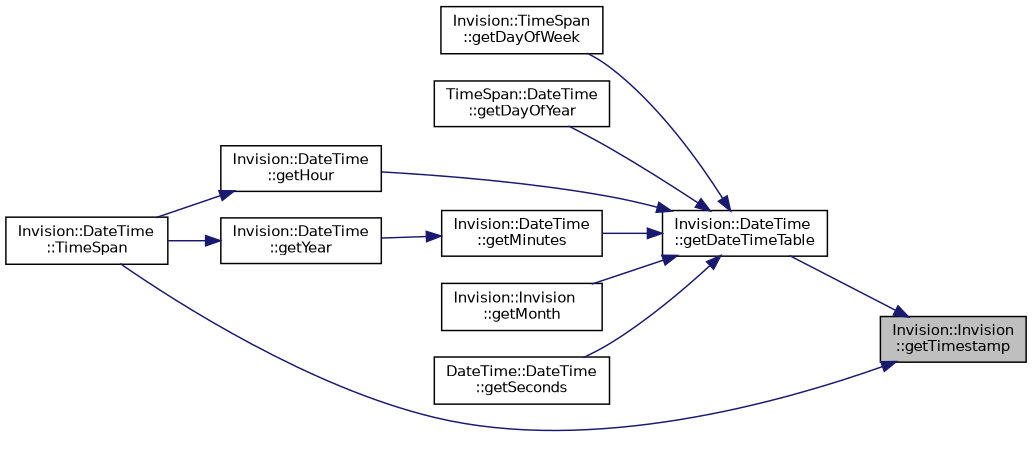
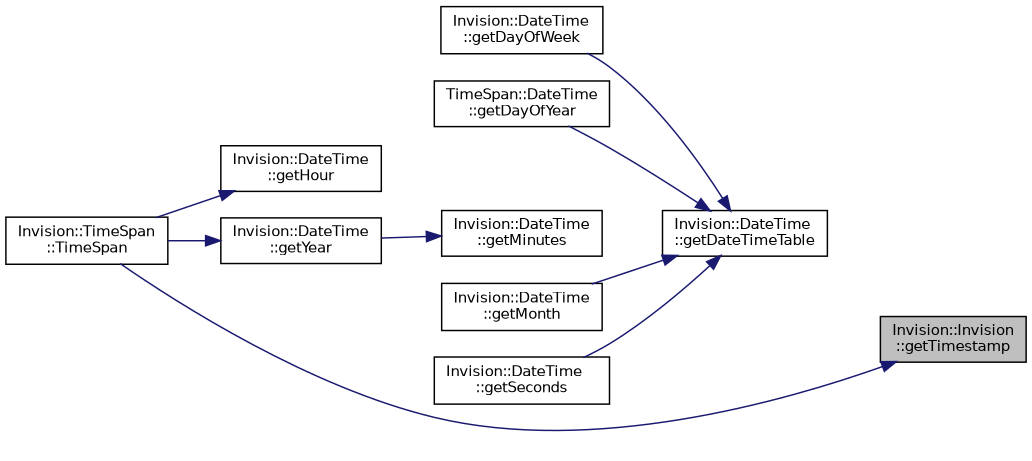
  digraph {
    rankdir=RL
    node [color=black fillcolor=white fontname=Helvetica fontsize=10 shape=record style=filled]
    edge [color=midnightblue dir=back fontname=Helvetica fontsize=10 labelfontname=Helvetica labelfontsize=10 style=solid]
    n1 [fillcolor=grey75 fontcolor=black height=0.2 label="Invision::Invision\l::getTimestamp" width=0.4]
    n2 [height=0.2 label="Invision::DateTime\l::getDateTimeTable" width=0.4]
-   n3 [height=0.2 label="Invision::DateTime\l::TimeSpan" width=0.4]
-   n4 [height=0.2 label="Invision::TimeSpan\l::getDayOfWeek" width=0.4]
+   n3 [height=0.2 label="Invision::TimeSpan\l::TimeSpan" width=0.4]
+   n4 [height=0.2 label="Invision::DateTime\l::getDayOfWeek" width=0.4]
    n5 [height=0.2 label="TimeSpan::DateTime\l::getDayOfYear" width=0.4]
    n6 [height=0.2 label="Invision::DateTime\l::getHour" width=0.4]
    n7 [height=0.2 label="Invision::DateTime\l::getMinutes" width=0.4]
-   n8 [height=0.2 label="Invision::Invision\l::getMonth" width=0.4]
-   n9 [height=0.2 label="DateTime::DateTime\l::getSeconds" width=0.4]
+   n8 [height=0.2 label="Invision::DateTime\l::getMonth" width=0.4]
+   n9 [height=0.2 label="Invision::DateTime\l::getSeconds" width=0.4]
    n10 [height=0.2 label="Invision::DateTime\l::getYear" width=0.4]
-   n1 -> n2
    n1 -> n3
    n2 -> n4
    n2 -> n5
-   n2 -> n6
-   n2 -> n7
    n2 -> n8
    n2 -> n9
    n6 -> n3
    n7 -> n10
    n10 -> n3
  }
